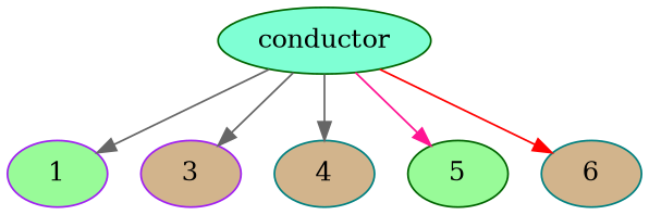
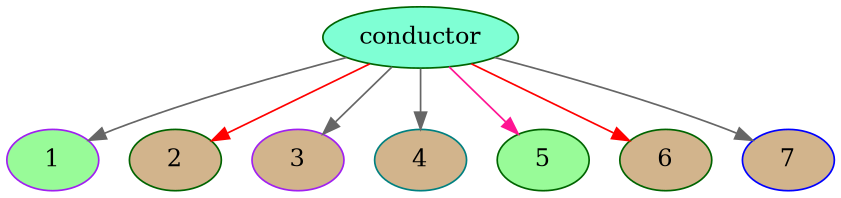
  digraph {
    node [color=darkgreen fillcolor=tan style=filled]
    edge [color=gray40]
    conductor [fillcolor=aquamarine]
    1 [color=purple fillcolor=palegreen]
+   2
    3 [color=purple]
    4 [color=teal]
    5 [fillcolor=palegreen]
-   6 [color=teal]
+   6
+   7 [color=blue]
    conductor -> 1
+   conductor -> 2 [color=red]
    conductor -> 3
    conductor -> 4
    conductor -> 5 [color=deeppink]
    conductor -> 6 [color=red]
+   conductor -> 7
  }
